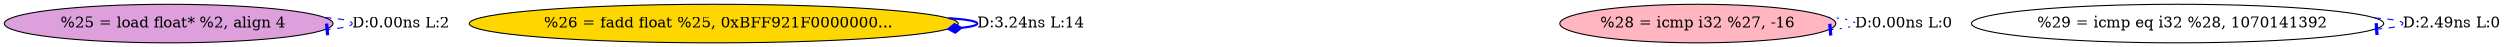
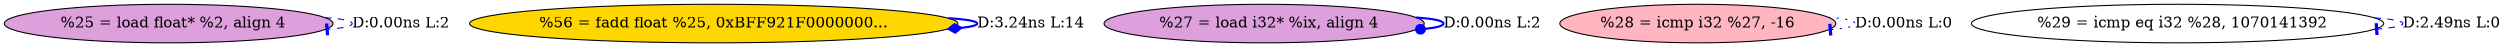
  digraph {
    node [fillcolor=plum style=filled]
    edge [arrowhead=tee color=blue style=dashed]
    n1 [label="  %25 = load float* %2, align 4"]
-   n2 [fillcolor=gold label="  %26 = fadd float %25, 0xBFF921F0000000..."]
+   n2 [fillcolor=gold label="%56 = fadd float %25, 0xBFF921F0000000..."]
+   n3 [label="  %27 = load i32* %ix, align 4"]
    n4 [fillcolor=lightpink label="%28 = icmp i32 %27, -16"]
    n5 [fillcolor=white label="  %29 = icmp eq i32 %28, 1070141392"]
    n1 -> n1 [label="D:0.00ns L:2"]
    n2 -> n2 [arrowhead=diamond label="D:3.24ns L:14" style=bold]
+   n3 -> n3 [arrowhead=dot label="D:0.00ns L:2" style=bold]
    n4 -> n4 [label="D:0.00ns L:0" style=dotted]
    n5 -> n5 [label="D:2.49ns L:0"]
  }
